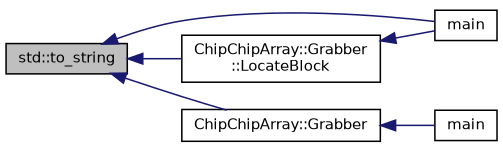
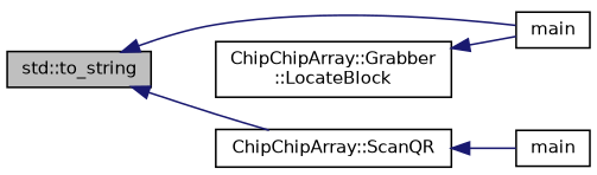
  digraph {
    rankdir=LR
    node [color=black fillcolor=white fontname=Helvetica fontsize=10 shape=record style=filled]
    edge [color=midnightblue dir=back fontname=Helvetica fontsize=10 labelfontname=Helvetica labelfontsize=10 style=solid]
    n1 [fillcolor=grey75 fontcolor=black height=0.2 label="std::to_string" width=0.4]
    n2 [height=0.2 label=main width=0.4]
    n3 [height=0.2 label="ChipChipArray::Grabber\l::LocateBlock" width=0.4]
-   n4 [height=0.2 label="ChipChipArray::Grabber" width=0.4]
+   n4 [height=0.2 label="ChipChipArray::ScanQR" width=0.4]
    n5 [height=0.2 label=main width=0.4]
    n1 -> n2
-   n1 -> n3
    n1 -> n4
    n3 -> n2
    n4 -> n5
  }
